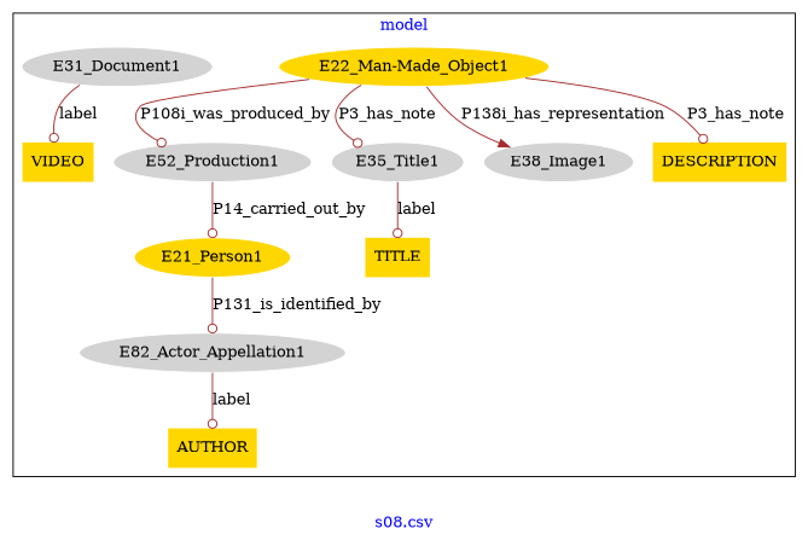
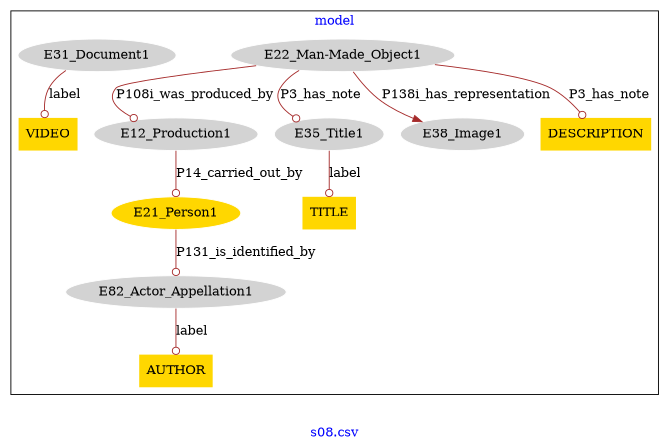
  digraph {
    fontcolor=blue
    label="s08.csv"
    remincross=true
    node [color=white fillcolor=lightgray style=filled]
    edge [arrowhead=odot color=brown fontcolor=black]
-   n1 [label=E52_Production1]
+   n1 [label=E12_Production1]
    n2 [fillcolor=gold label=E21_Person1]
    n3 [label=E82_Actor_Appellation1]
-   n4 [fillcolor=gold label="E22_Man-Made_Object1"]
+   n4 [label="E22_Man-Made_Object1"]
    n5 [label=E31_Document1]
    n6 [label=E35_Title1]
    n7 [label=E38_Image1]
    n8 [fillcolor=gold label=AUTHOR shape=plaintext color=""]
    n9 [fillcolor=gold label=VIDEO shape=plaintext color=""]
    n10 [fillcolor=gold label=TITLE shape=plaintext color=""]
    n11 [fillcolor=gold label=DESCRIPTION shape=plaintext color=""]
    subgraph cluster_1 {
      label=model
      n1
      n2
      n3
      n4
      n5
      n6
      n7
      n8
      n9
      n10
      n11
    }
    n1 -> n2 [label=P14_carried_out_by]
    n2 -> n3 [label=P131_is_identified_by]
    n3 -> n8 [label=label]
    n4 -> n1 [label=P108i_was_produced_by]
    n4 -> n6 [label=P3_has_note]
    n4 -> n7 [arrowhead=normal label=P138i_has_representation]
    n4 -> n11 [label=P3_has_note]
    n5 -> n9 [label=label]
    n6 -> n10 [label=label]
  }
